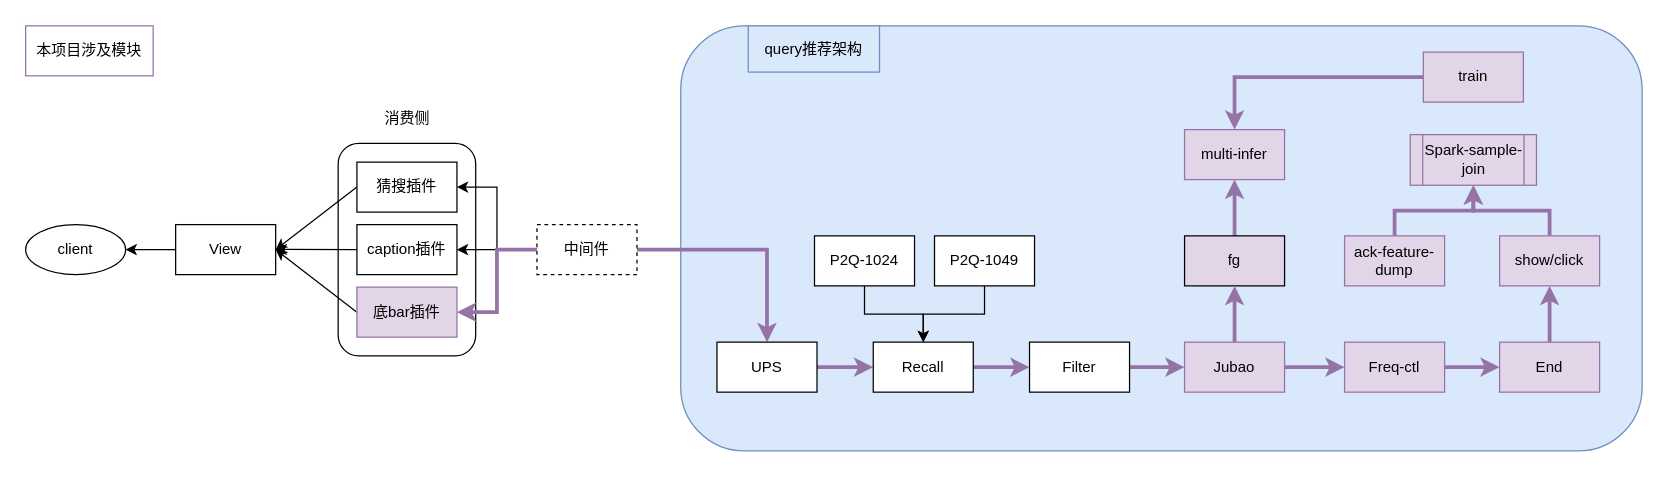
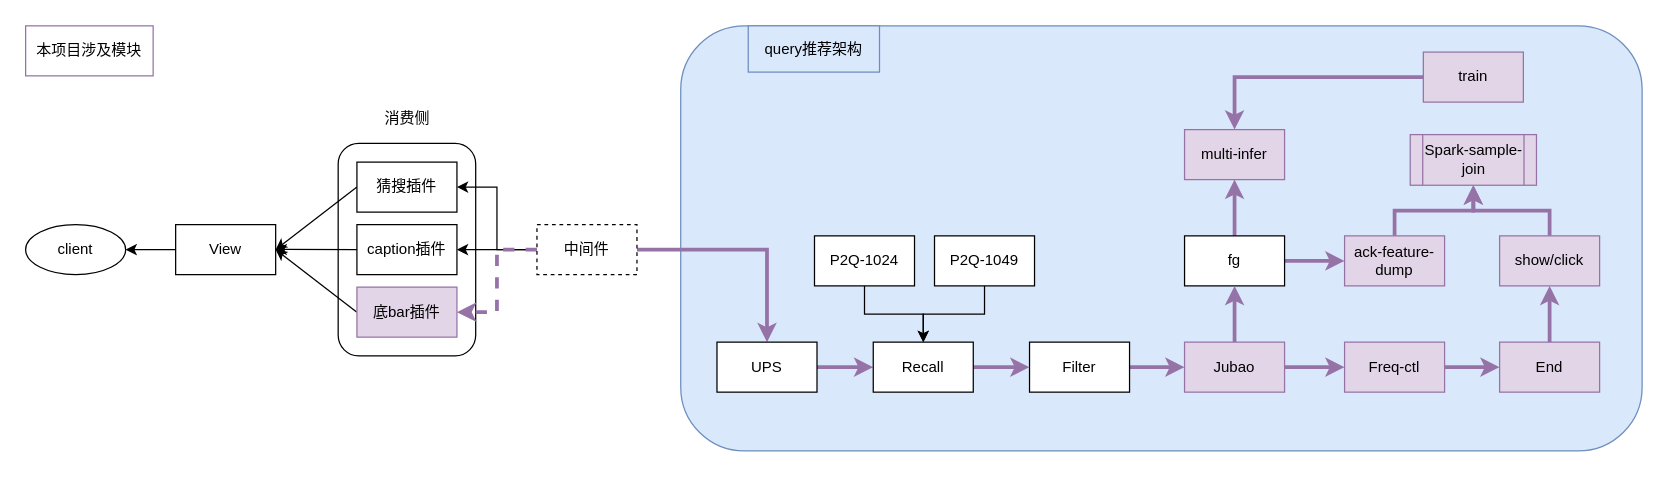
  <mxCell id="0" />
  <mxCell id="1" parent="0" />
  <mxCell id="2" value="" style="rounded=1;whiteSpace=wrap;html=1;fillColor=#dae8fc;strokeColor=#6c8ebf;" parent="1" vertex="1"><mxGeometry x="544" y="20" width="769" height="340" as="geometry" /></mxCell>
  <mxCell id="3" value="" style="rounded=1;whiteSpace=wrap;html=1;" vertex="1" parent="1"><mxGeometry x="270" y="114" width="110" height="170" as="geometry" /></mxCell>
  <mxCell id="4" style="edgeStyle=none;html=1;exitX=0;exitY=0.5;exitDx=0;exitDy=0;fontStyle=0" edge="1" parent="1" source="5" target="12"><mxGeometry relative="1" as="geometry" /></mxCell>
  <mxCell id="5" value="View" style="rounded=0;whiteSpace=wrap;html=1;" vertex="1" parent="1"><mxGeometry x="140" y="179" width="80" height="40" as="geometry" /></mxCell>
  <mxCell id="6" style="edgeStyle=none;html=1;exitX=0;exitY=0.5;exitDx=0;exitDy=0;entryX=1;entryY=0.5;entryDx=0;entryDy=0;fontStyle=0" edge="1" parent="1" source="7" target="5"><mxGeometry relative="1" as="geometry" /></mxCell>
  <mxCell id="7" value="猜搜插件" style="rounded=0;whiteSpace=wrap;html=1;" vertex="1" parent="1"><mxGeometry x="285" y="129" width="80" height="40" as="geometry" /></mxCell>
  <mxCell id="8" style="edgeStyle=none;html=1;exitX=0;exitY=0.5;exitDx=0;exitDy=0;fontStyle=0" edge="1" parent="1" source="9"><mxGeometry relative="1" as="geometry"><mxPoint x="220" y="198.833" as="targetPoint" /></mxGeometry></mxCell>
  <mxCell id="9" value="caption插件" style="rounded=0;whiteSpace=wrap;html=1;" vertex="1" parent="1"><mxGeometry x="285" y="179" width="80" height="40" as="geometry" /></mxCell>
  <mxCell id="10" style="edgeStyle=none;html=1;exitX=0;exitY=0.5;exitDx=0;exitDy=0;fontStyle=0" edge="1" parent="1" source="11"><mxGeometry relative="1" as="geometry"><mxPoint x="220" y="199" as="targetPoint" /></mxGeometry></mxCell>
  <mxCell id="11" value="底bar插件" style="rounded=0;whiteSpace=wrap;html=1;fillColor=#e1d5e7;strokeColor=#9673a6;" vertex="1" parent="1"><mxGeometry x="285" y="229" width="80" height="40" as="geometry" /></mxCell>
  <mxCell id="12" value="client" style="ellipse;whiteSpace=wrap;html=1;" vertex="1" parent="1"><mxGeometry x="20" y="179" width="80" height="40" as="geometry" /></mxCell>
  <mxCell id="13" value="消费侧" style="text;html=1;align=center;verticalAlign=middle;resizable=0;points=[];autosize=1;" vertex="1" parent="1"><mxGeometry x="298" y="81" width="54" height="26" as="geometry" /></mxCell>
  <mxCell id="14" style="edgeStyle=orthogonalEdgeStyle;html=1;exitX=0;exitY=0.5;exitDx=0;exitDy=0;entryX=1;entryY=0.5;entryDx=0;entryDy=0;rounded=0;" edge="1" parent="1" source="18" target="7"><mxGeometry relative="1" as="geometry" /></mxCell>
  <mxCell id="15" style="edgeStyle=orthogonalEdgeStyle;html=1;exitX=0;exitY=0.5;exitDx=0;exitDy=0;rounded=0;" edge="1" parent="1" source="18" target="9"><mxGeometry relative="1" as="geometry" /></mxCell>
- <mxCell id="16" style="edgeStyle=orthogonalEdgeStyle;html=1;exitX=0;exitY=0.5;exitDx=0;exitDy=0;entryX=1;entryY=0.5;entryDx=0;entryDy=0;rounded=0;strokeColor=#9673a6;fillColor=#e1d5e7;strokeWidth=3;" edge="1" parent="1" source="18" target="11"><mxGeometry relative="1" as="geometry" /></mxCell>
+ <mxCell id="16" style="edgeStyle=orthogonalEdgeStyle;html=1;exitX=0;exitY=0.5;exitDx=0;exitDy=0;entryX=1;entryY=0.5;entryDx=0;entryDy=0;rounded=0;strokeColor=#9673a6;fillColor=#e1d5e7;strokeWidth=3;dashed=1;" edge="1" parent="1" source="18" target="11"><mxGeometry relative="1" as="geometry" /></mxCell>
  <mxCell id="17" style="edgeStyle=orthogonalEdgeStyle;rounded=0;html=1;exitX=1;exitY=0.5;exitDx=0;exitDy=0;strokeColor=#9673a6;fillColor=#e1d5e7;strokeWidth=3;entryX=0.5;entryY=0;entryDx=0;entryDy=0;" edge="1" parent="1" source="18" target="20"><mxGeometry relative="1" as="geometry"><mxPoint x="549" y="199" as="targetPoint" /></mxGeometry></mxCell>
  <mxCell id="18" value="中间件" style="rounded=0;whiteSpace=wrap;html=1;dashed=1;" vertex="1" parent="1"><mxGeometry x="429" y="179" width="80" height="40" as="geometry" /></mxCell>
  <mxCell id="19" style="edgeStyle=orthogonalEdgeStyle;rounded=0;html=1;exitX=1;exitY=0.5;exitDx=0;exitDy=0;strokeColor=#9673a6;fillColor=#e1d5e7;strokeWidth=3;" edge="1" parent="1" source="20" target="45"><mxGeometry relative="1" as="geometry" /></mxCell>
  <mxCell id="20" value="UPS" style="rounded=0;whiteSpace=wrap;html=1;" vertex="1" parent="1"><mxGeometry x="573" y="273" width="80" height="40" as="geometry" /></mxCell>
  <mxCell id="21" style="edgeStyle=none;html=1;exitX=1;exitY=0.5;exitDx=0;exitDy=0;strokeColor=#9673a6;fillColor=#e1d5e7;strokeWidth=3;" edge="1" parent="1" source="22" target="30"><mxGeometry relative="1" as="geometry" /></mxCell>
  <mxCell id="22" value="Filter" style="rounded=0;whiteSpace=wrap;html=1;" vertex="1" parent="1"><mxGeometry x="823" y="273" width="80" height="40" as="geometry" /></mxCell>
  <mxCell id="23" style="edgeStyle=orthogonalEdgeStyle;rounded=0;html=1;exitX=0.5;exitY=0;exitDx=0;exitDy=0;entryX=0.5;entryY=1;entryDx=0;entryDy=0;strokeWidth=3;fillColor=#e1d5e7;strokeColor=#9673a6;" edge="1" parent="1" source="25" target="35"><mxGeometry relative="1" as="geometry" /></mxCell>
- <mxCell id="25" value="fg" style="rounded=0;whiteSpace=wrap;html=1;fillColor=#e1d5e7;" vertex="1" parent="1"><mxGeometry x="947" y="188" width="80" height="40" as="geometry" /></mxCell>
+ <mxCell id="24" style="edgeStyle=orthogonalEdgeStyle;rounded=0;html=1;exitX=1;exitY=0.5;exitDx=0;exitDy=0;entryX=0;entryY=0.5;entryDx=0;entryDy=0;fillColor=#e1d5e7;strokeColor=#9673a6;strokeWidth=3;" edge="1" parent="1" source="25" target="41"><mxGeometry relative="1" as="geometry" /></mxCell>
+ <mxCell id="25" value="fg" style="rounded=0;whiteSpace=wrap;html=1;" vertex="1" parent="1"><mxGeometry x="947" y="188" width="80" height="40" as="geometry" /></mxCell>
  <mxCell id="26" style="edgeStyle=orthogonalEdgeStyle;rounded=0;html=1;exitX=0.5;exitY=1;exitDx=0;exitDy=0;entryX=0.5;entryY=0;entryDx=0;entryDy=0;" edge="1" parent="1" source="27" target="45"><mxGeometry relative="1" as="geometry"><mxPoint x="783.571" y="256.429" as="targetPoint" /></mxGeometry></mxCell>
  <mxCell id="27" value="P2Q-1049" style="rounded=0;whiteSpace=wrap;html=1;" vertex="1" parent="1"><mxGeometry x="747" y="188" width="80" height="40" as="geometry" /></mxCell>
  <mxCell id="28" value="" style="edgeStyle=none;html=1;strokeColor=#9673a6;fillColor=#e1d5e7;strokeWidth=3;" edge="1" parent="1" source="30" target="37"><mxGeometry relative="1" as="geometry" /></mxCell>
  <mxCell id="29" style="edgeStyle=orthogonalEdgeStyle;rounded=0;html=1;exitX=0.5;exitY=0;exitDx=0;exitDy=0;entryX=0.5;entryY=1;entryDx=0;entryDy=0;strokeWidth=3;fillColor=#e1d5e7;strokeColor=#9673a6;" edge="1" parent="1" source="30" target="25"><mxGeometry relative="1" as="geometry" /></mxCell>
  <mxCell id="30" value="Jubao" style="rounded=0;whiteSpace=wrap;html=1;fillColor=#e1d5e7;strokeColor=#9673a6;" vertex="1" parent="1"><mxGeometry x="947" y="273" width="80" height="40" as="geometry" /></mxCell>
  <mxCell id="31" value="" style="edgeStyle=orthogonalEdgeStyle;rounded=0;html=1;fillColor=#e1d5e7;strokeColor=#9673a6;strokeWidth=3;" edge="1" parent="1" source="32" target="43"><mxGeometry relative="1" as="geometry" /></mxCell>
  <mxCell id="32" value="End" style="rounded=0;whiteSpace=wrap;html=1;fillColor=#e1d5e7;strokeColor=#9673a6;" vertex="1" parent="1"><mxGeometry x="1199" y="273" width="80" height="40" as="geometry" /></mxCell>
  <mxCell id="33" style="edgeStyle=orthogonalEdgeStyle;rounded=0;html=1;exitX=0.5;exitY=1;exitDx=0;exitDy=0;entryX=0.5;entryY=0;entryDx=0;entryDy=0;" edge="1" parent="1" source="34" target="45"><mxGeometry relative="1" as="geometry" /></mxCell>
  <mxCell id="34" value="P2Q-1024" style="rounded=0;whiteSpace=wrap;html=1;" vertex="1" parent="1"><mxGeometry x="651" y="188" width="80" height="40" as="geometry" /></mxCell>
  <mxCell id="35" value="multi-infer" style="rounded=0;whiteSpace=wrap;html=1;fillColor=#e1d5e7;strokeColor=#9673a6;" vertex="1" parent="1"><mxGeometry x="947" y="103" width="80" height="40" as="geometry" /></mxCell>
  <mxCell id="36" style="edgeStyle=none;html=1;exitX=1;exitY=0.5;exitDx=0;exitDy=0;entryX=0;entryY=0.5;entryDx=0;entryDy=0;strokeColor=#9673a6;fillColor=#e1d5e7;strokeWidth=3;" edge="1" parent="1" source="37" target="32"><mxGeometry relative="1" as="geometry" /></mxCell>
  <mxCell id="37" value="Freq-ctl" style="rounded=0;whiteSpace=wrap;html=1;fillColor=#e1d5e7;strokeColor=#9673a6;" vertex="1" parent="1"><mxGeometry x="1075" y="273" width="80" height="40" as="geometry" /></mxCell>
  <mxCell id="38" style="edgeStyle=orthogonalEdgeStyle;rounded=0;html=1;exitX=0;exitY=0.5;exitDx=0;exitDy=0;entryX=0.5;entryY=0;entryDx=0;entryDy=0;fillColor=#e1d5e7;strokeColor=#9673a6;strokeWidth=3;" edge="1" parent="1" source="39" target="35"><mxGeometry relative="1" as="geometry" /></mxCell>
  <mxCell id="39" value="train" style="rounded=0;whiteSpace=wrap;html=1;fillColor=#e1d5e7;strokeColor=#9673a6;" vertex="1" parent="1"><mxGeometry x="1138" y="41" width="80" height="40" as="geometry" /></mxCell>
  <mxCell id="40" style="edgeStyle=orthogonalEdgeStyle;rounded=0;html=1;exitX=0.5;exitY=0;exitDx=0;exitDy=0;entryX=0.5;entryY=1;entryDx=0;entryDy=0;fillColor=#e1d5e7;strokeColor=#9673a6;strokeWidth=3;" edge="1" parent="1" source="41" target="46"><mxGeometry relative="1" as="geometry" /></mxCell>
  <mxCell id="41" value="ack-feature-dump" style="rounded=0;whiteSpace=wrap;html=1;fillColor=#e1d5e7;strokeColor=#9673a6;" vertex="1" parent="1"><mxGeometry x="1075" y="188" width="80" height="40" as="geometry" /></mxCell>
  <mxCell id="42" style="edgeStyle=orthogonalEdgeStyle;rounded=0;html=1;exitX=0.5;exitY=0;exitDx=0;exitDy=0;entryX=0.5;entryY=1;entryDx=0;entryDy=0;fillColor=#e1d5e7;strokeColor=#9673a6;strokeWidth=3;" edge="1" parent="1" source="43" target="46"><mxGeometry relative="1" as="geometry"><mxPoint x="1178" y="143" as="targetPoint" /></mxGeometry></mxCell>
  <mxCell id="43" value="show/click" style="rounded=0;whiteSpace=wrap;html=1;fillColor=#e1d5e7;strokeColor=#9673a6;" vertex="1" parent="1"><mxGeometry x="1199" y="188" width="80" height="40" as="geometry" /></mxCell>
  <mxCell id="44" style="edgeStyle=orthogonalEdgeStyle;rounded=0;html=1;exitX=1;exitY=0.5;exitDx=0;exitDy=0;strokeColor=#9673a6;fillColor=#e1d5e7;strokeWidth=3;" edge="1" parent="1" source="45" target="22"><mxGeometry relative="1" as="geometry" /></mxCell>
  <mxCell id="45" value="Recall" style="rounded=0;whiteSpace=wrap;html=1;" vertex="1" parent="1"><mxGeometry x="698" y="273" width="80" height="40" as="geometry" /></mxCell>
  <mxCell id="46" value="Spark-sample-join" style="shape=process;whiteSpace=wrap;html=1;backgroundOutline=1;fillColor=#e1d5e7;strokeColor=#9673a6;" vertex="1" parent="1"><mxGeometry x="1127.5" y="107" width="101" height="40.5" as="geometry" /></mxCell>
  <mxCell id="47" value="query推荐架构" style="rounded=0;whiteSpace=wrap;html=1;fillColor=#dae8fc;strokeColor=#6c8ebf;" vertex="1" parent="1"><mxGeometry x="598" y="20" width="105" height="37" as="geometry" /></mxCell>
  <mxCell id="48" value="本项目涉及模块" style="rounded=0;whiteSpace=wrap;html=1;fillColor=#ffffff;strokeColor=#9673a6;" vertex="1" parent="1"><mxGeometry x="20" y="20" width="102" height="40" as="geometry" /></mxCell>
